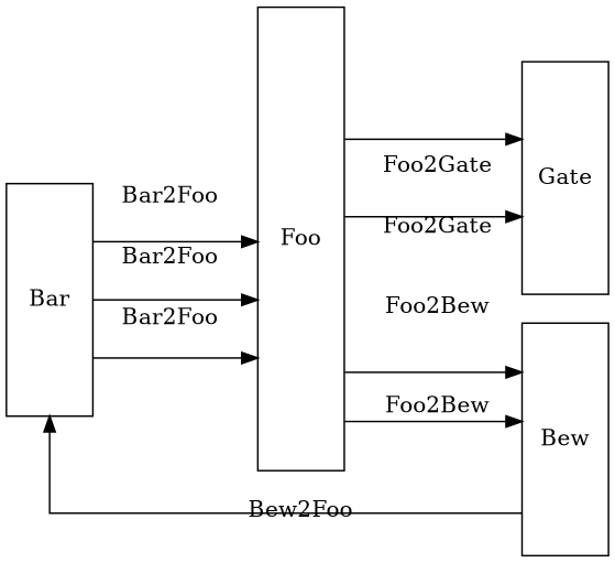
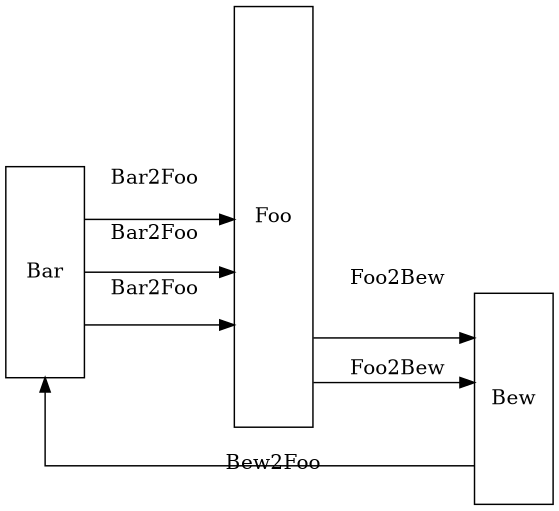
  digraph {
    rankdir=LR
    splines=ortho
    node [shape=record]
    n1 [height=2 label=Bar]
    n2 [height=4 label=Foo]
    n3 [height=2 label=Bew]
-   n4 [height=2 label=Gate]
    n1 -> n2 [label=Bar2Foo]
    n1 -> n2 [label=Bar2Foo]
    n1 -> n2 [label=Bar2Foo]
    n2 -> n3 [label=Foo2Bew]
    n2 -> n3 [label=Foo2Bew]
-   n2 -> n4 [label=Foo2Gate]
-   n2 -> n4 [label=Foo2Gate]
    n3 -> n1 [label=Bew2Foo]
  }
